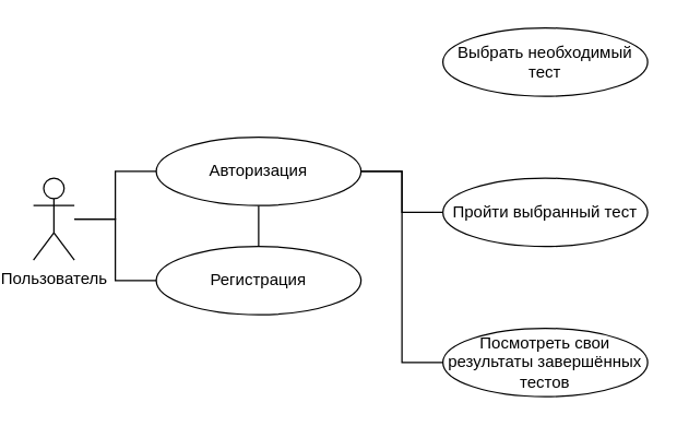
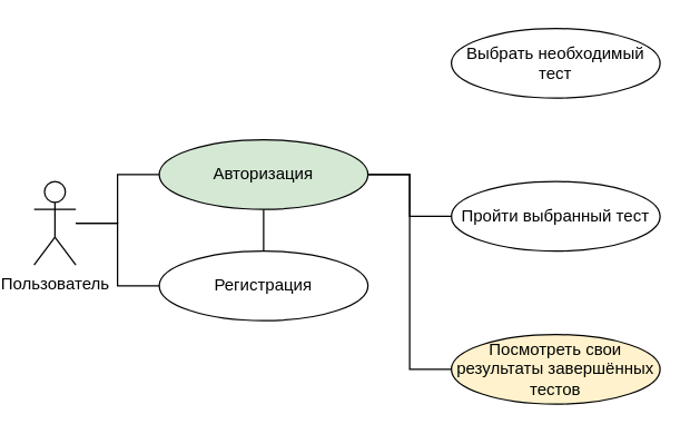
  <mxCell id="0" />
  <mxCell id="1" parent="0" />
  <mxCell id="2" value="" style="edgeStyle=orthogonalEdgeStyle;rounded=0;orthogonalLoop=1;jettySize=auto;html=1;strokeColor=default;endArrow=none;startFill=0;" edge="1" parent="1" source="4" target="9"><mxGeometry relative="1" as="geometry" /></mxCell>
  <mxCell id="3" style="edgeStyle=orthogonalEdgeStyle;rounded=0;orthogonalLoop=1;jettySize=auto;html=1;entryX=0;entryY=0.5;entryDx=0;entryDy=0;endArrow=none;startFill=0;" edge="1" parent="1" source="4" target="8"><mxGeometry relative="1" as="geometry" /></mxCell>
  <mxCell id="4" value="Пользователь" style="shape=umlActor;verticalLabelPosition=bottom;verticalAlign=top;html=1;outlineConnect=0;" vertex="1" parent="1"><mxGeometry x="20" y="130" width="30" height="60" as="geometry" /></mxCell>
  <mxCell id="5" style="edgeStyle=orthogonalEdgeStyle;rounded=0;orthogonalLoop=1;jettySize=auto;html=1;endArrow=none;startFill=0;" edge="1" parent="1" source="8" target="9"><mxGeometry relative="1" as="geometry" /></mxCell>
  <mxCell id="6" style="edgeStyle=orthogonalEdgeStyle;rounded=0;orthogonalLoop=1;jettySize=auto;html=1;entryX=0;entryY=0.5;entryDx=0;entryDy=0;endArrow=none;startFill=0;" edge="1" parent="1" source="8" target="11"><mxGeometry relative="1" as="geometry" /></mxCell>
  <mxCell id="7" style="edgeStyle=orthogonalEdgeStyle;rounded=0;orthogonalLoop=1;jettySize=auto;html=1;entryX=0;entryY=0.5;entryDx=0;entryDy=0;endArrow=none;startFill=0;" edge="1" parent="1" source="8" target="12"><mxGeometry relative="1" as="geometry" /></mxCell>
- <mxCell id="8" value="Авторизация" style="ellipse;whiteSpace=wrap;html=1;" vertex="1" parent="1"><mxGeometry x="110" y="100" width="150" height="50" as="geometry" /></mxCell>
+ <mxCell id="8" value="Авторизация" style="ellipse;whiteSpace=wrap;html=1;fillColor=#d5e8d4;" vertex="1" parent="1"><mxGeometry x="110" y="100" width="150" height="50" as="geometry" /></mxCell>
  <mxCell id="9" value="Регистрация" style="ellipse;whiteSpace=wrap;html=1;" vertex="1" parent="1"><mxGeometry x="110" y="180" width="150" height="50" as="geometry" /></mxCell>
  <mxCell id="10" value="Выбрать необходимый тест" style="ellipse;whiteSpace=wrap;html=1;" vertex="1" parent="1"><mxGeometry x="320" y="20" width="150" height="50" as="geometry" /></mxCell>
  <mxCell id="11" value="Пройти выбранный тест" style="ellipse;whiteSpace=wrap;html=1;" vertex="1" parent="1"><mxGeometry x="320" y="130" width="150" height="50" as="geometry" /></mxCell>
- <mxCell id="12" value="Посмотреть свои результаты завершённых тестов" style="ellipse;whiteSpace=wrap;html=1;" vertex="1" parent="1"><mxGeometry x="320" y="240" width="150" height="50" as="geometry" /></mxCell>
+ <mxCell id="12" value="Посмотреть свои результаты завершённых тестов" style="ellipse;whiteSpace=wrap;html=1;fillColor=#fff2cc;" vertex="1" parent="1"><mxGeometry x="320" y="240" width="150" height="50" as="geometry" /></mxCell>
